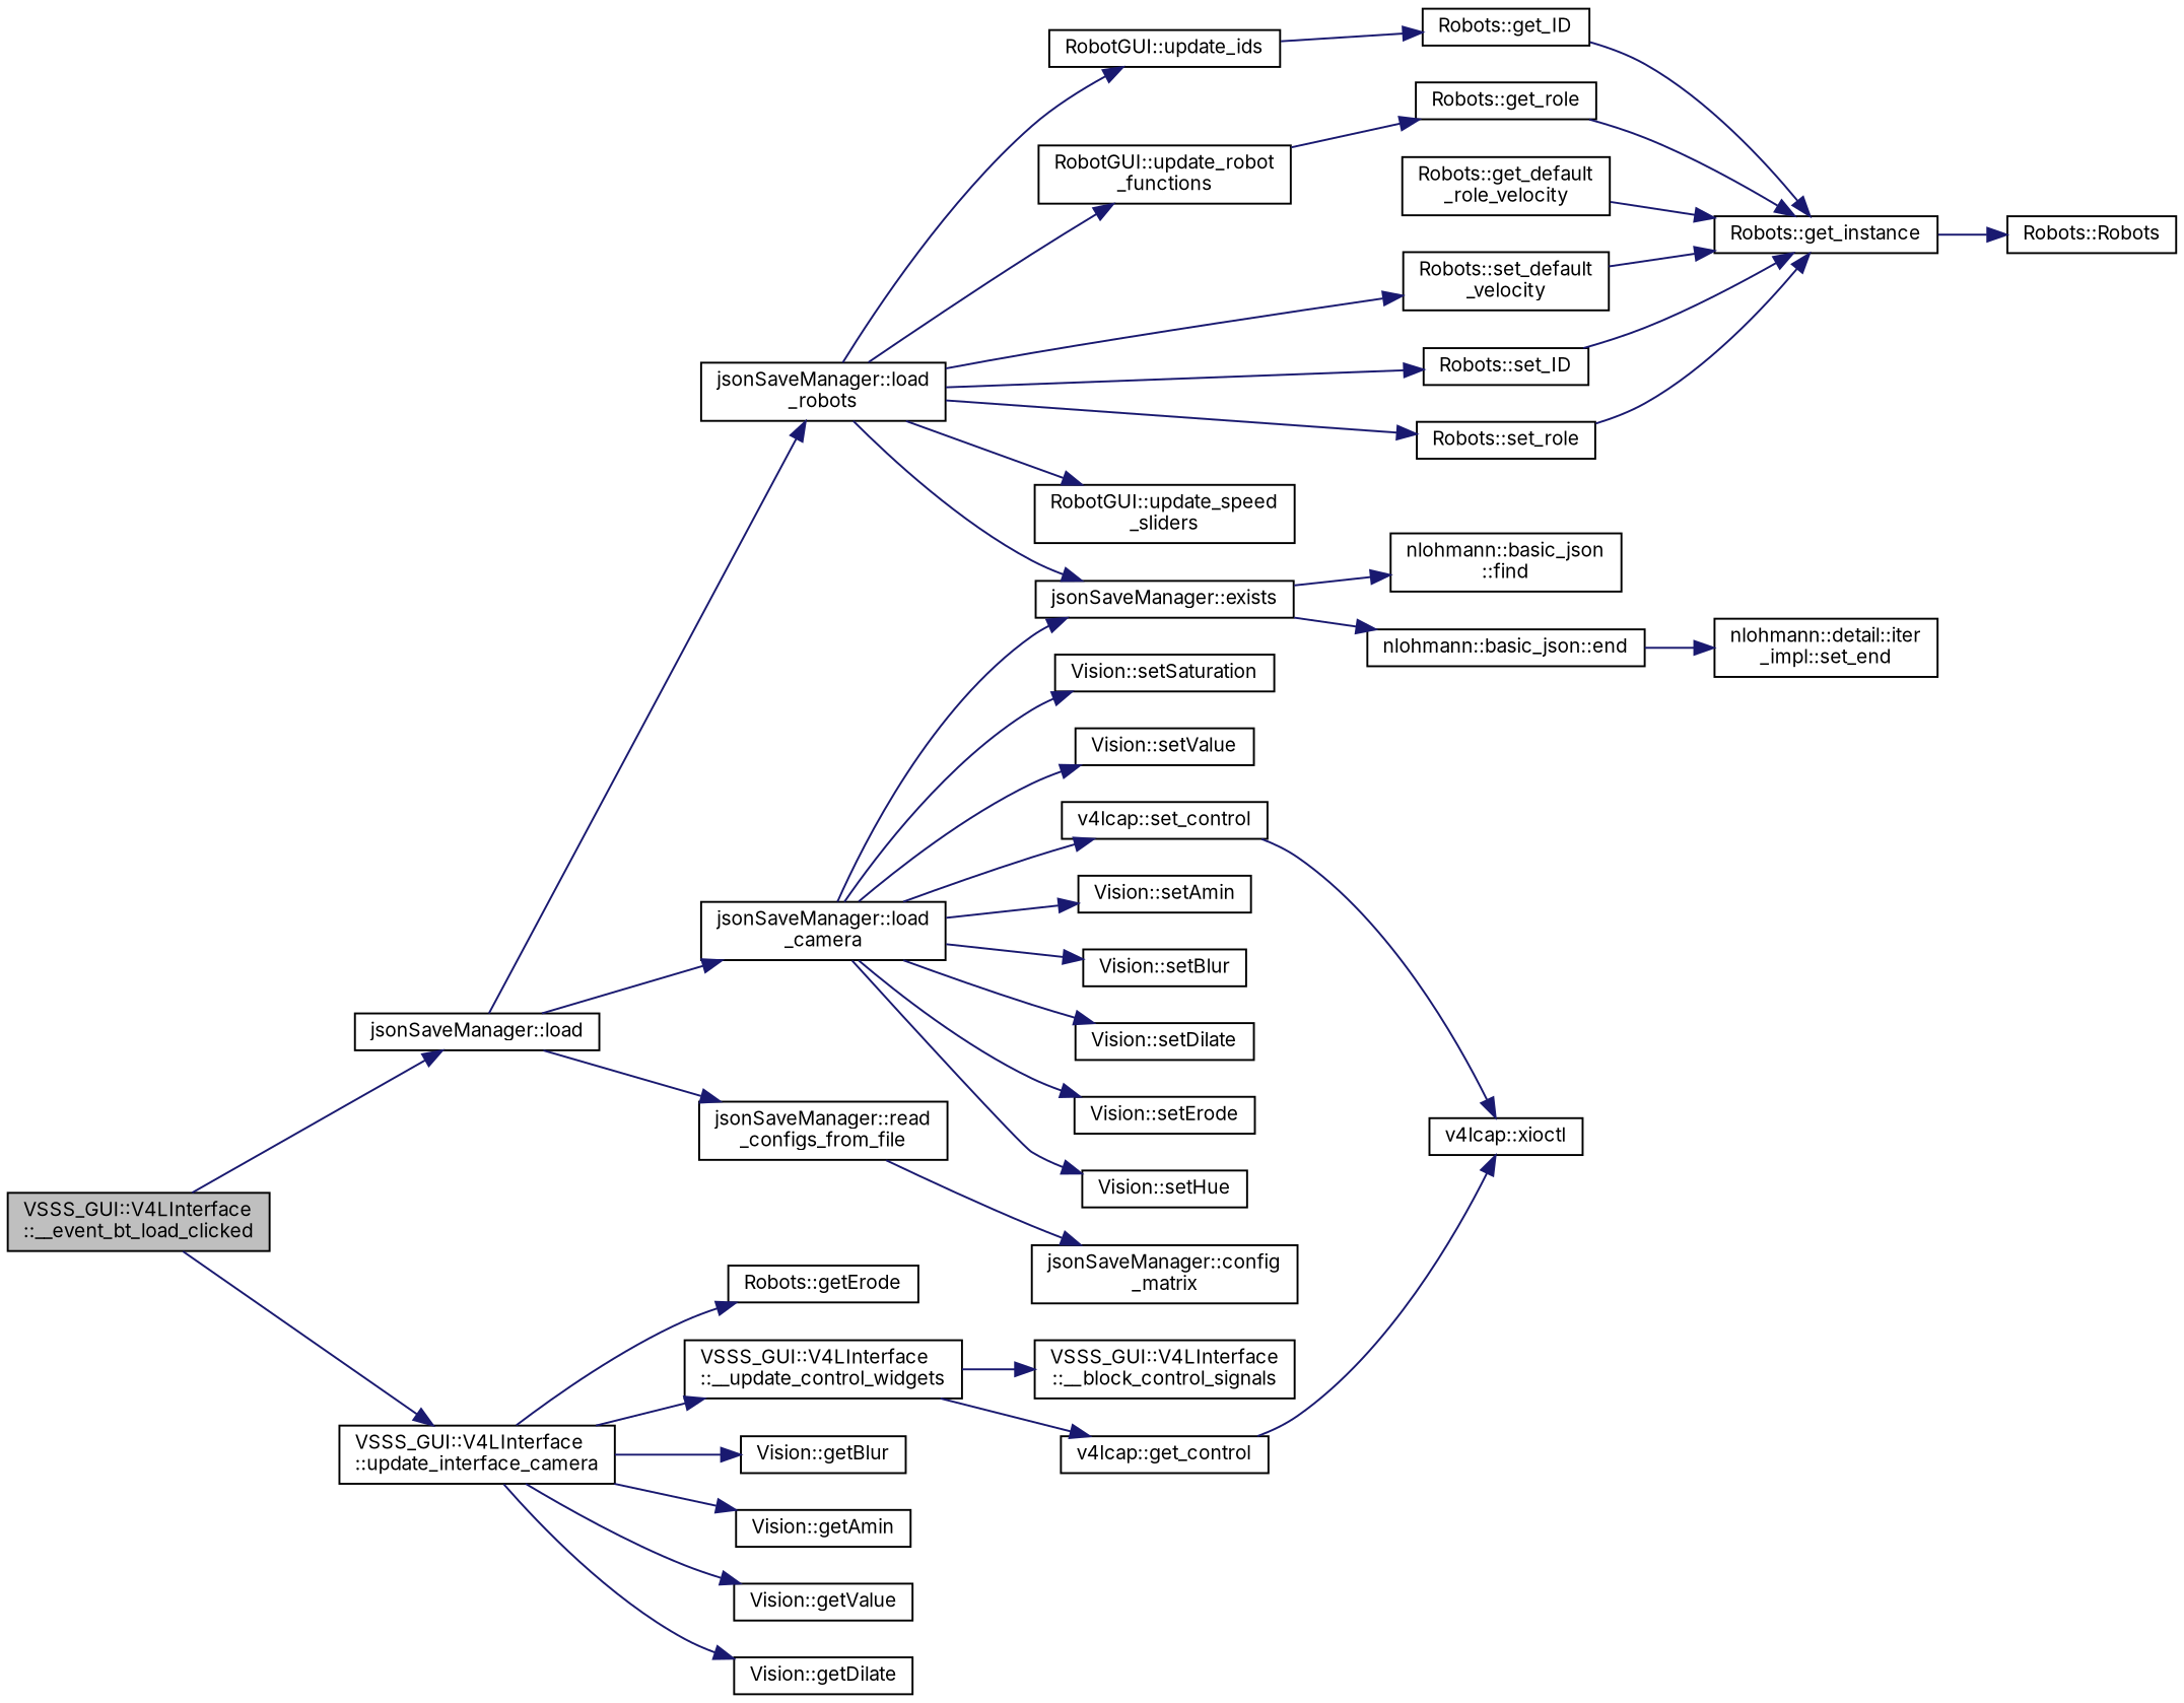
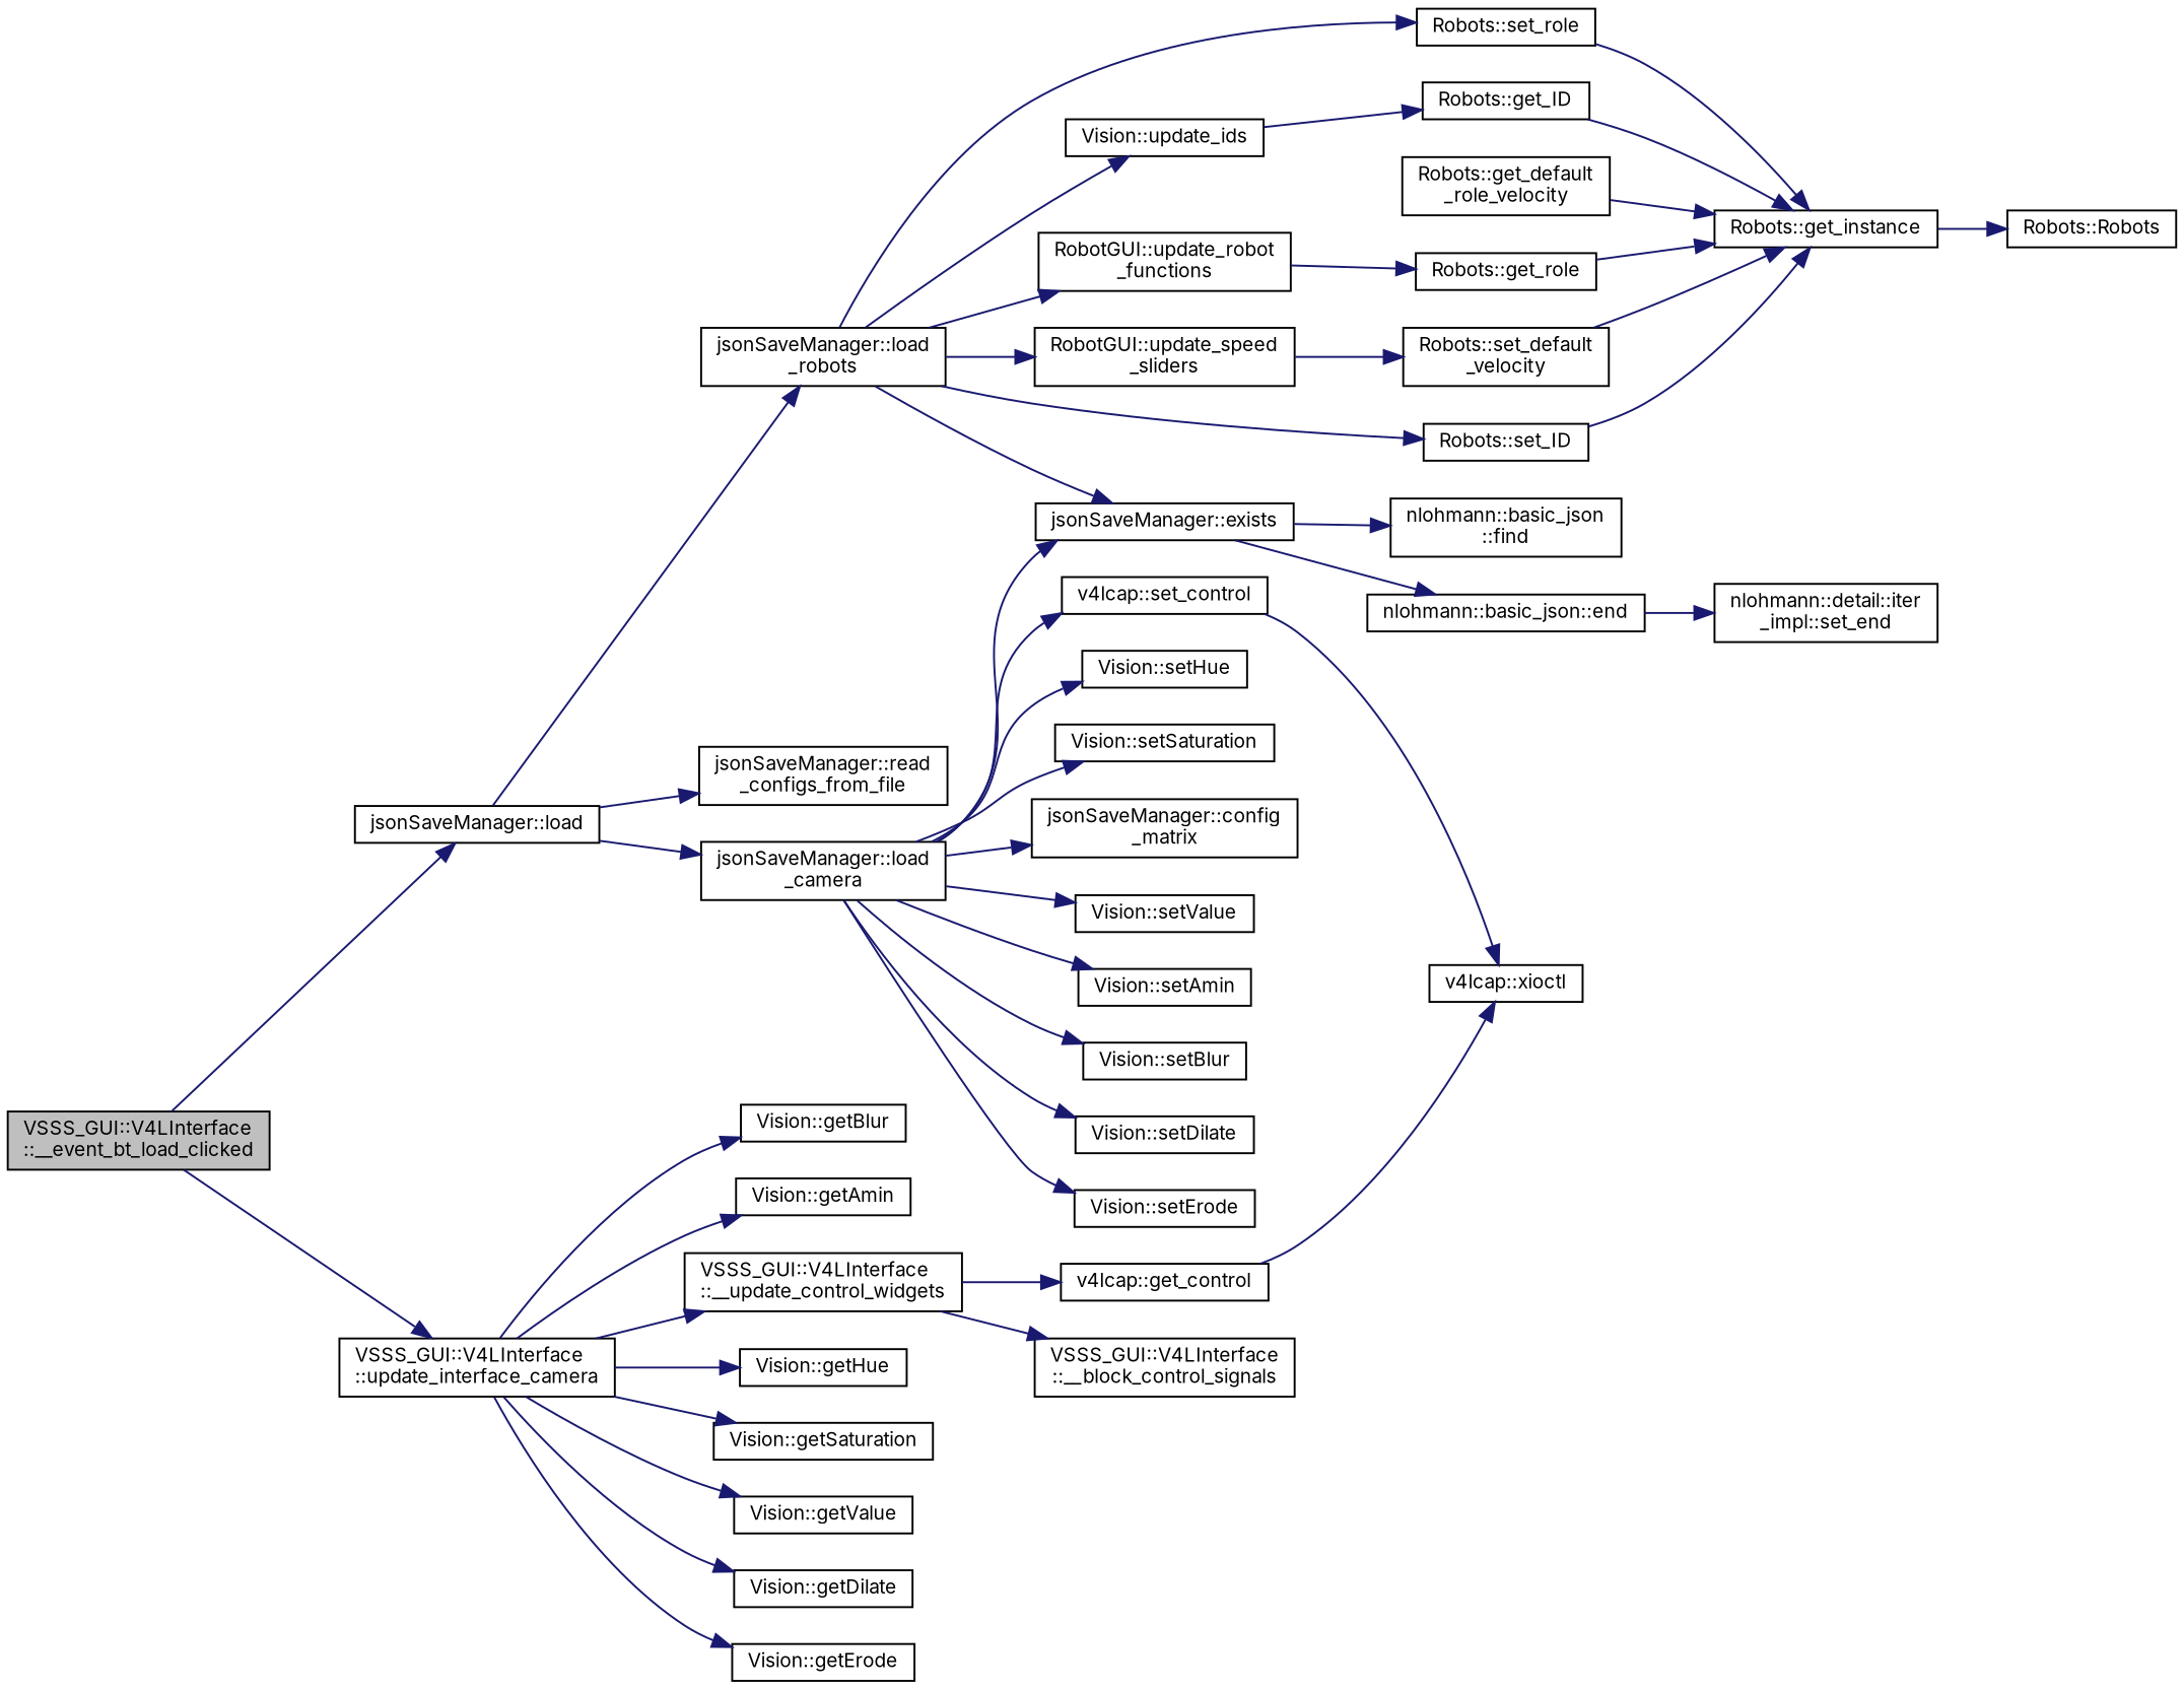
  digraph {
    fontname=Inter
    rankdir=LR
    node [color=black fillcolor=white fontname=Inter fontsize=10 shape=record style=filled]
    edge [color=midnightblue fontname=Inter fontsize=10 labelfontname=Helvetica labelfontsize=10 style=solid]
    n1 [fillcolor=grey75 fontcolor=black height=0.2 label="VSSS_GUI::V4LInterface\l::__event_bt_load_clicked" width=0.4]
    n2 [height=0.2 label="jsonSaveManager::load" width=0.4]
    n3 [height=0.2 label="VSSS_GUI::V4LInterface\l::update_interface_camera" width=0.4]
    n4 [height=0.2 label="jsonSaveManager::load\l_camera" width=0.4]
    n5 [height=0.2 label="jsonSaveManager::load\l_robots" width=0.4]
    n6 [height=0.2 label="jsonSaveManager::read\l_configs_from_file" width=0.4]
+   n7 [height=0.2 label="Vision::getHue" width=0.4]
+   n8 [height=0.2 label="Vision::getSaturation" width=0.4]
    n9 [height=0.2 label="Vision::getValue" width=0.4]
    n10 [height=0.2 label="Vision::getDilate" width=0.4]
-   n11 [height=0.2 label="Robots::getErode" width=0.4]
+   n11 [height=0.2 label="Vision::getErode" width=0.4]
    n12 [height=0.2 label="Vision::getBlur" width=0.4]
    n13 [height=0.2 label="Vision::getAmin" width=0.4]
    n14 [height=0.2 label="VSSS_GUI::V4LInterface\l::__update_control_widgets" width=0.4]
    n15 [height=0.2 label="jsonSaveManager::config\l_matrix" width=0.4]
    n16 [height=0.2 label="jsonSaveManager::exists" width=0.4]
    n17 [height=0.2 label="v4lcap::set_control" width=0.4]
    n18 [height=0.2 label="Vision::setAmin" width=0.4]
    n19 [height=0.2 label="Vision::setBlur" width=0.4]
    n20 [height=0.2 label="Vision::setDilate" width=0.4]
    n21 [height=0.2 label="Vision::setErode" width=0.4]
    n22 [height=0.2 label="Vision::setHue" width=0.4]
    n23 [height=0.2 label="Vision::setSaturation" width=0.4]
    n24 [height=0.2 label="Vision::setValue" width=0.4]
    n25 [height=0.2 label="Robots::set_default\l_velocity" width=0.4]
    n26 [height=0.2 label="Robots::set_ID" width=0.4]
    n27 [height=0.2 label="Robots::set_role" width=0.4]
-   n28 [height=0.2 label="RobotGUI::update_ids" width=0.4]
+   n28 [height=0.2 label="Vision::update_ids" width=0.4]
    n29 [height=0.2 label="RobotGUI::update_robot\l_functions" width=0.4]
    n30 [height=0.2 label="RobotGUI::update_speed\l_sliders" width=0.4]
    n31 [height=0.2 label="nlohmann::basic_json::end" width=0.4]
    n32 [height=0.2 label="nlohmann::basic_json\l::find" width=0.4]
    n33 [height=0.2 label="v4lcap::xioctl" width=0.4]
    n34 [height=0.2 label="nlohmann::detail::iter\l_impl::set_end" width=0.4]
    n35 [height=0.2 label="Robots::get_instance" width=0.4]
    n36 [height=0.2 label="Robots::get_ID" width=0.4]
    n37 [height=0.2 label="Robots::get_role" width=0.4]
    n38 [height=0.2 label="Robots::Robots" width=0.4]
    n39 [height=0.2 label="Robots::get_default\l_role_velocity" width=0.4]
    n40 [height=0.2 label="VSSS_GUI::V4LInterface\l::__block_control_signals" width=0.4]
    n41 [height=0.2 label="v4lcap::get_control" width=0.4]
    n1 -> n2
    n1 -> n3
    n2 -> n4
    n2 -> n5
    n2 -> n6
+   n3 -> n7
+   n3 -> n8
    n3 -> n9
    n3 -> n10
    n3 -> n11
    n3 -> n12
    n3 -> n13
    n3 -> n14
-   n6 -> n15
+   n4 -> n15
    n4 -> n16
    n4 -> n17
    n4 -> n18
    n4 -> n19
    n4 -> n20
    n4 -> n21
    n4 -> n22
    n4 -> n23
    n4 -> n24
    n5 -> n16
-   n5 -> n25
+   n30 -> n25
    n5 -> n26
    n5 -> n27
    n5 -> n28
    n5 -> n29
    n5 -> n30
    n14 -> n40
    n14 -> n41
    n16 -> n31
    n16 -> n32
    n17 -> n33
    n25 -> n35
    n26 -> n35
    n27 -> n35
    n28 -> n36
    n29 -> n37
    n31 -> n34
    n35 -> n38
    n36 -> n35
    n37 -> n35
    n39 -> n35
    n41 -> n33
  }
